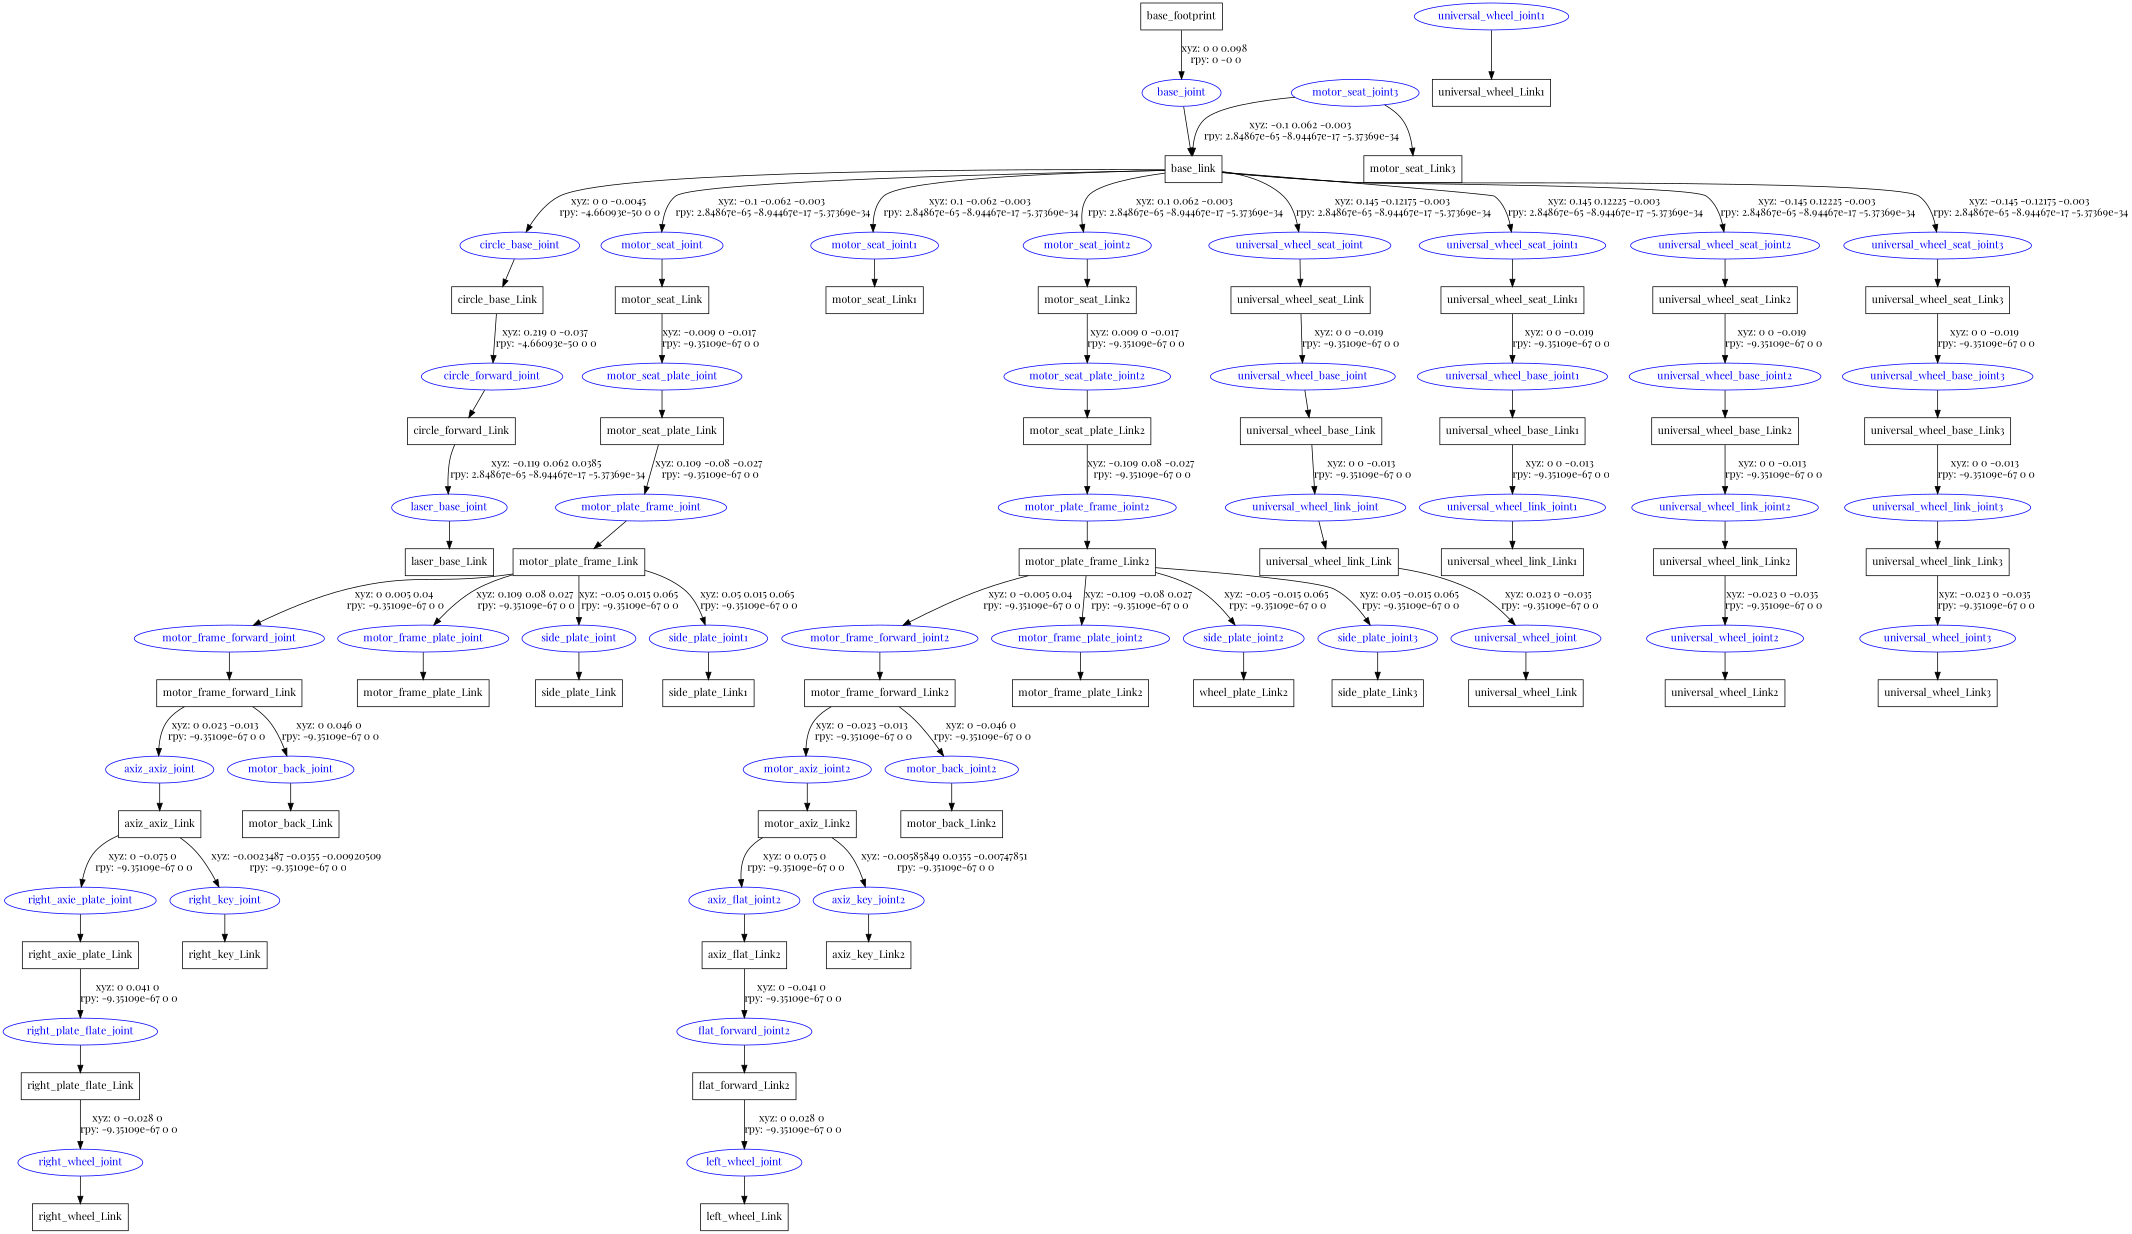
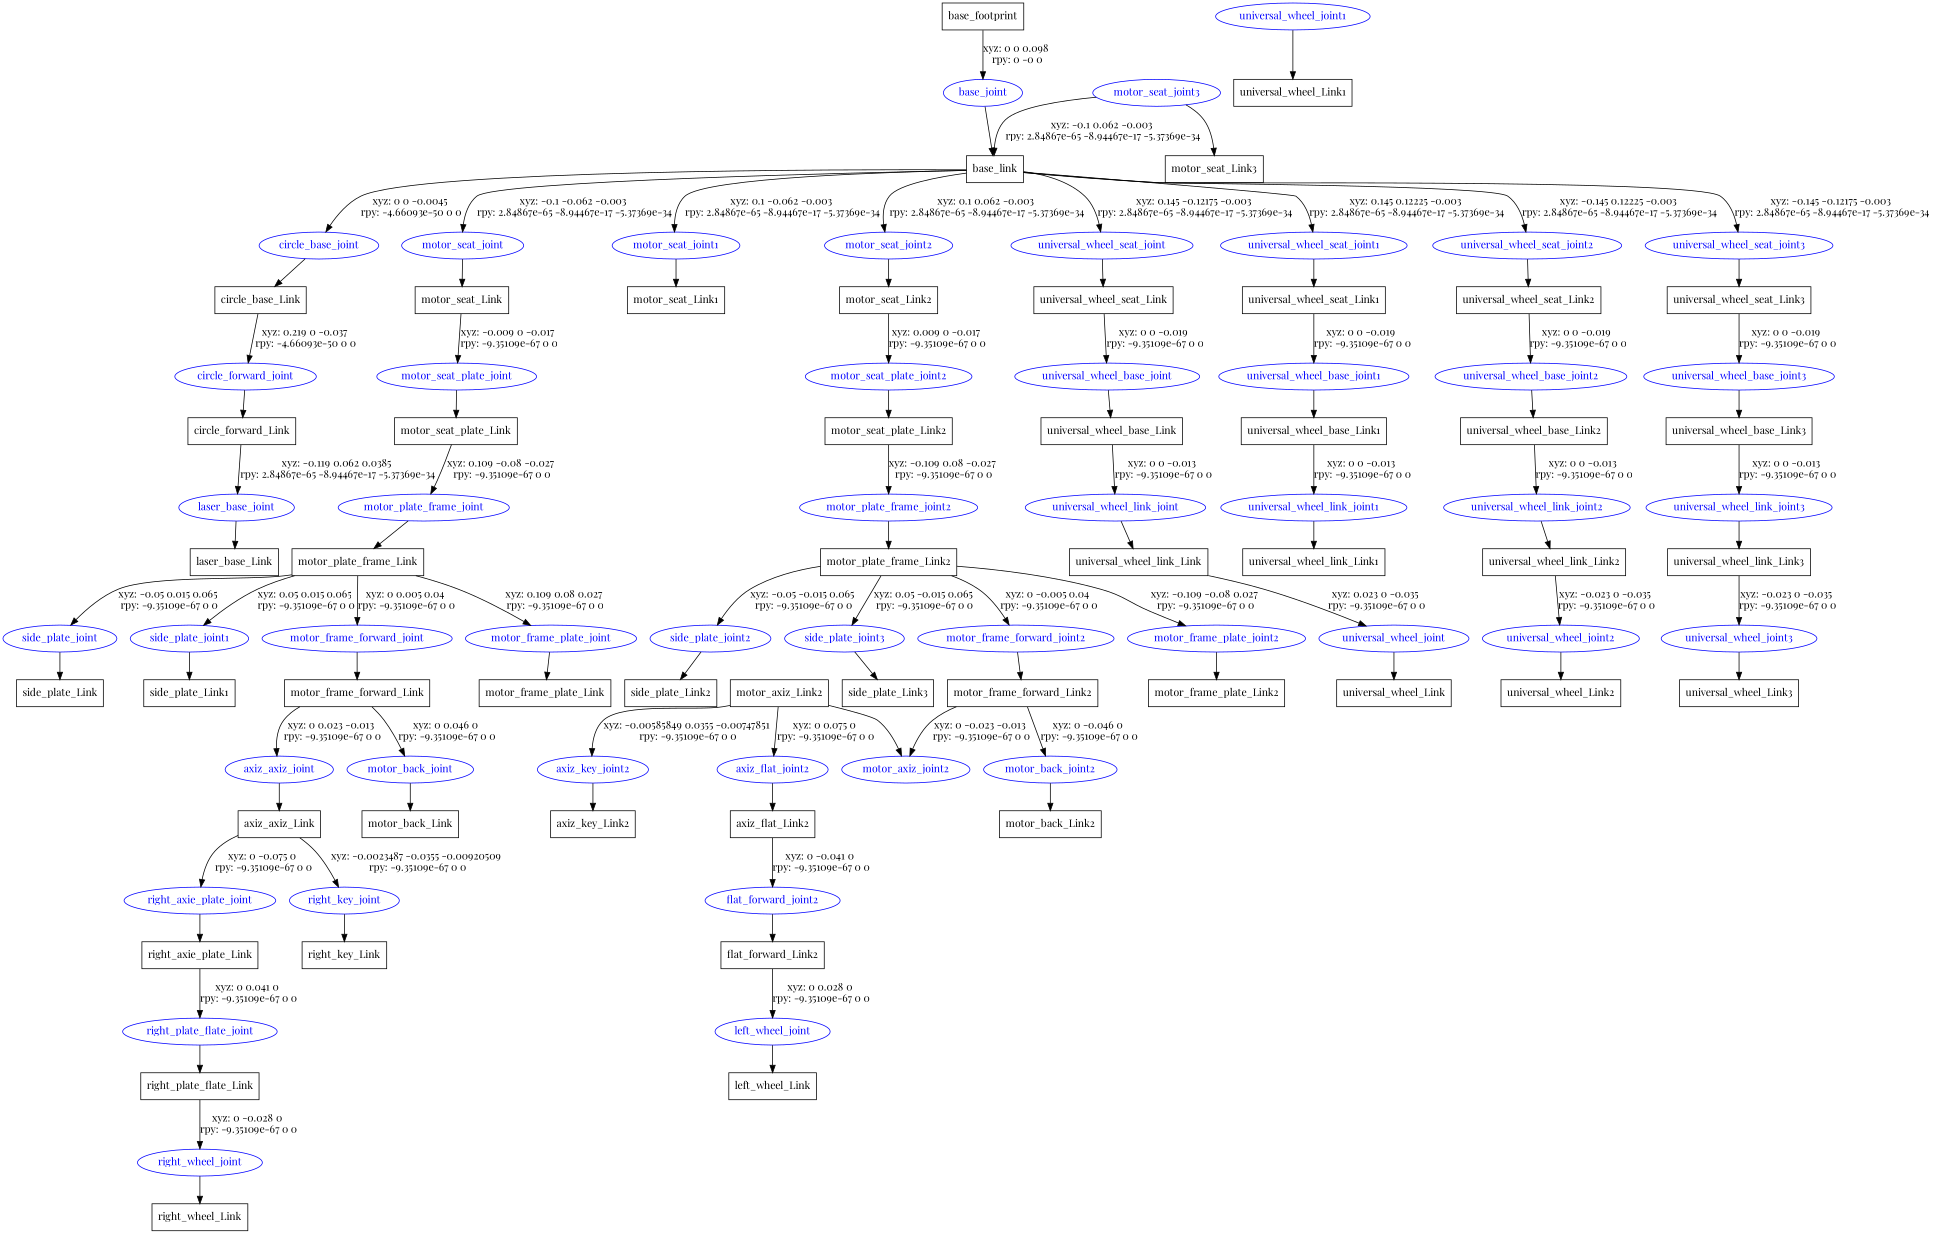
  digraph {
    fontname="Playfair Display"
    node [fontname="Playfair Display" shape=box]
    edge [fontname="Playfair Display"]
    n1 [label=base_footprint]
    base_joint [color=blue fontcolor=blue shape=ellipse]
    n3 [label=base_link]
    circle_base_joint [color=blue fontcolor=blue shape=ellipse]
    motor_seat_joint [color=blue fontcolor=blue shape=ellipse]
    motor_seat_joint1 [color=blue fontcolor=blue shape=ellipse]
    motor_seat_joint2 [color=blue fontcolor=blue shape=ellipse]
    universal_wheel_seat_joint [color=blue fontcolor=blue shape=ellipse]
    universal_wheel_seat_joint1 [color=blue fontcolor=blue shape=ellipse]
    universal_wheel_seat_joint2 [color=blue fontcolor=blue shape=ellipse]
    universal_wheel_seat_joint3 [color=blue fontcolor=blue shape=ellipse]
    n12 [label=circle_base_Link]
    n13 [label=motor_seat_Link]
    n14 [label=motor_seat_Link1]
    n15 [label=motor_seat_Link2]
    motor_seat_joint3 [color=blue fontcolor=blue shape=ellipse]
    n17 [label=motor_seat_Link3]
    n18 [label=universal_wheel_seat_Link]
    n19 [label=universal_wheel_seat_Link1]
    n20 [label=universal_wheel_seat_Link2]
    n21 [label=universal_wheel_seat_Link3]
    circle_forward_joint [color=blue fontcolor=blue shape=ellipse]
    n23 [label=circle_forward_Link]
    laser_base_joint [color=blue fontcolor=blue shape=ellipse]
    n25 [label=laser_base_Link]
    motor_seat_plate_joint [color=blue fontcolor=blue shape=ellipse]
    n27 [label=motor_seat_plate_Link]
    motor_plate_frame_joint [color=blue fontcolor=blue shape=ellipse]
    n29 [label=motor_plate_frame_Link]
    motor_frame_forward_joint [color=blue fontcolor=blue shape=ellipse]
    motor_frame_plate_joint [color=blue fontcolor=blue shape=ellipse]
    side_plate_joint [color=blue fontcolor=blue shape=ellipse]
    side_plate_joint1 [color=blue fontcolor=blue shape=ellipse]
    n34 [label=motor_frame_forward_Link]
    n35 [label=motor_frame_plate_Link]
    n36 [label=side_plate_Link]
    n37 [label=side_plate_Link1]
    axiz_axiz_joint [color=blue fontcolor=blue shape=ellipse]
    motor_back_joint [color=blue fontcolor=blue shape=ellipse]
    n40 [label=axiz_axiz_Link]
    n41 [label=motor_back_Link]
    right_axie_plate_joint [color=blue fontcolor=blue shape=ellipse]
    right_key_joint [color=blue fontcolor=blue shape=ellipse]
    n44 [label=right_axie_plate_Link]
    n45 [label=right_key_Link]
    right_plate_flate_joint [color=blue fontcolor=blue shape=ellipse]
    n47 [label=right_plate_flate_Link]
    right_wheel_joint [color=blue fontcolor=blue shape=ellipse]
    n49 [label=right_wheel_Link]
    motor_seat_plate_joint2 [color=blue fontcolor=blue shape=ellipse]
    n51 [label=motor_seat_plate_Link2]
    motor_plate_frame_joint2 [color=blue fontcolor=blue shape=ellipse]
    n53 [label=motor_plate_frame_Link2]
    motor_frame_forward_joint2 [color=blue fontcolor=blue shape=ellipse]
    motor_frame_plate_joint2 [color=blue fontcolor=blue shape=ellipse]
    side_plate_joint2 [color=blue fontcolor=blue shape=ellipse]
    side_plate_joint3 [color=blue fontcolor=blue shape=ellipse]
    n58 [label=motor_frame_forward_Link2]
    n59 [label=motor_frame_plate_Link2]
-   n60 [label=wheel_plate_Link2]
+   n60 [label=side_plate_Link2]
    n61 [label=side_plate_Link3]
    motor_axiz_joint2 [color=blue fontcolor=blue shape=ellipse]
    motor_back_joint2 [color=blue fontcolor=blue shape=ellipse]
    n64 [label=motor_axiz_Link2]
    n65 [label=motor_back_Link2]
    axiz_flat_joint2 [color=blue fontcolor=blue shape=ellipse]
    axiz_key_joint2 [color=blue fontcolor=blue shape=ellipse]
    n68 [label=axiz_flat_Link2]
    n69 [label=axiz_key_Link2]
    flat_forward_joint2 [color=blue fontcolor=blue shape=ellipse]
    n71 [label=flat_forward_Link2]
    left_wheel_joint [color=blue fontcolor=blue shape=ellipse]
    n73 [label=left_wheel_Link]
    universal_wheel_base_joint [color=blue fontcolor=blue shape=ellipse]
    n75 [label=universal_wheel_base_Link]
    universal_wheel_link_joint [color=blue fontcolor=blue shape=ellipse]
    n77 [label=universal_wheel_link_Link]
    universal_wheel_joint [color=blue fontcolor=blue shape=ellipse]
    n79 [label=universal_wheel_Link]
    universal_wheel_base_joint1 [color=blue fontcolor=blue shape=ellipse]
    n81 [label=universal_wheel_base_Link1]
    universal_wheel_link_joint1 [color=blue fontcolor=blue shape=ellipse]
    n83 [label=universal_wheel_link_Link1]
    universal_wheel_joint1 [color=blue fontcolor=blue shape=ellipse]
    n85 [label=universal_wheel_Link1]
    universal_wheel_base_joint2 [color=blue fontcolor=blue shape=ellipse]
    n87 [label=universal_wheel_base_Link2]
    universal_wheel_link_joint2 [color=blue fontcolor=blue shape=ellipse]
    n89 [label=universal_wheel_link_Link2]
    universal_wheel_joint2 [color=blue fontcolor=blue shape=ellipse]
    n91 [label=universal_wheel_Link2]
    universal_wheel_base_joint3 [color=blue fontcolor=blue shape=ellipse]
    n93 [label=universal_wheel_base_Link3]
    universal_wheel_link_joint3 [color=blue fontcolor=blue shape=ellipse]
    n95 [label=universal_wheel_link_Link3]
    universal_wheel_joint3 [color=blue fontcolor=blue shape=ellipse]
    n97 [label=universal_wheel_Link3]
    n1 -> base_joint [label="xyz: 0 0 0.098 \nrpy: 0 -0 0"]
    base_joint -> n3
    n3 -> circle_base_joint [label="xyz: 0 0 -0.0045 \nrpy: -4.66093e-50 0 0"]
    n3 -> motor_seat_joint [label="xyz: -0.1 -0.062 -0.003 \nrpy: 2.84867e-65 -8.94467e-17 -5.37369e-34"]
    n3 -> motor_seat_joint1 [label="xyz: 0.1 -0.062 -0.003 \nrpy: 2.84867e-65 -8.94467e-17 -5.37369e-34"]
    n3 -> motor_seat_joint2 [label="xyz: 0.1 0.062 -0.003 \nrpy: 2.84867e-65 -8.94467e-17 -5.37369e-34"]
    n3 -> universal_wheel_seat_joint [label="xyz: 0.145 -0.12175 -0.003 \nrpy: 2.84867e-65 -8.94467e-17 -5.37369e-34"]
    n3 -> universal_wheel_seat_joint1 [label="xyz: 0.145 0.12225 -0.003 \nrpy: 2.84867e-65 -8.94467e-17 -5.37369e-34"]
    n3 -> universal_wheel_seat_joint2 [label="xyz: -0.145 0.12225 -0.003 \nrpy: 2.84867e-65 -8.94467e-17 -5.37369e-34"]
    n3 -> universal_wheel_seat_joint3 [label="xyz: -0.145 -0.12175 -0.003 \nrpy: 2.84867e-65 -8.94467e-17 -5.37369e-34"]
    circle_base_joint -> n12
    motor_seat_joint -> n13
    motor_seat_joint1 -> n14
    motor_seat_joint2 -> n15
    universal_wheel_seat_joint -> n18
    universal_wheel_seat_joint1 -> n19
    universal_wheel_seat_joint2 -> n20
    universal_wheel_seat_joint3 -> n21
    n12 -> circle_forward_joint [label="xyz: 0.219 0 -0.037 \nrpy: -4.66093e-50 0 0"]
    n13 -> motor_seat_plate_joint [label="xyz: -0.009 0 -0.017 \nrpy: -9.35109e-67 0 0"]
    n15 -> motor_seat_plate_joint2 [label="xyz: 0.009 0 -0.017 \nrpy: -9.35109e-67 0 0"]
    motor_seat_joint3 -> n3 [label="xyz: -0.1 0.062 -0.003 \nrpy: 2.84867e-65 -8.94467e-17 -5.37369e-34"]
    motor_seat_joint3 -> n17
    n18 -> universal_wheel_base_joint [label="xyz: 0 0 -0.019 \nrpy: -9.35109e-67 0 0"]
    n19 -> universal_wheel_base_joint1 [label="xyz: 0 0 -0.019 \nrpy: -9.35109e-67 0 0"]
    n20 -> universal_wheel_base_joint2 [label="xyz: 0 0 -0.019 \nrpy: -9.35109e-67 0 0"]
    n21 -> universal_wheel_base_joint3 [label="xyz: 0 0 -0.019 \nrpy: -9.35109e-67 0 0"]
    circle_forward_joint -> n23
    n23 -> laser_base_joint [label="xyz: -0.119 0.062 0.0385 \nrpy: 2.84867e-65 -8.94467e-17 -5.37369e-34"]
    laser_base_joint -> n25
    motor_seat_plate_joint -> n27
    n27 -> motor_plate_frame_joint [label="xyz: 0.109 -0.08 -0.027 \nrpy: -9.35109e-67 0 0"]
    motor_plate_frame_joint -> n29
    n29 -> motor_frame_forward_joint [label="xyz: 0 0.005 0.04 \nrpy: -9.35109e-67 0 0"]
    n29 -> motor_frame_plate_joint [label="xyz: 0.109 0.08 0.027 \nrpy: -9.35109e-67 0 0"]
    n29 -> side_plate_joint [label="xyz: -0.05 0.015 0.065 \nrpy: -9.35109e-67 0 0"]
    n29 -> side_plate_joint1 [label="xyz: 0.05 0.015 0.065 \nrpy: -9.35109e-67 0 0"]
    motor_frame_forward_joint -> n34
    motor_frame_plate_joint -> n35
    side_plate_joint -> n36
    side_plate_joint1 -> n37
    n34 -> axiz_axiz_joint [label="xyz: 0 0.023 -0.013 \nrpy: -9.35109e-67 0 0"]
    n34 -> motor_back_joint [label="xyz: 0 0.046 0 \nrpy: -9.35109e-67 0 0"]
    axiz_axiz_joint -> n40
    motor_back_joint -> n41
    n40 -> right_axie_plate_joint [label="xyz: 0 -0.075 0 \nrpy: -9.35109e-67 0 0"]
    n40 -> right_key_joint [label="xyz: -0.0023487 -0.0355 -0.00920509 \nrpy: -9.35109e-67 0 0"]
    right_axie_plate_joint -> n44
    right_key_joint -> n45
    n44 -> right_plate_flate_joint [label="xyz: 0 0.041 0 \nrpy: -9.35109e-67 0 0"]
    right_plate_flate_joint -> n47
    n47 -> right_wheel_joint [label="xyz: 0 -0.028 0 \nrpy: -9.35109e-67 0 0"]
    right_wheel_joint -> n49
    motor_seat_plate_joint2 -> n51
    n51 -> motor_plate_frame_joint2 [label="xyz: -0.109 0.08 -0.027 \nrpy: -9.35109e-67 0 0"]
    motor_plate_frame_joint2 -> n53
    n53 -> motor_frame_forward_joint2 [label="xyz: 0 -0.005 0.04 \nrpy: -9.35109e-67 0 0"]
    n53 -> motor_frame_plate_joint2 [label="xyz: -0.109 -0.08 0.027 \nrpy: -9.35109e-67 0 0"]
    n53 -> side_plate_joint2 [label="xyz: -0.05 -0.015 0.065 \nrpy: -9.35109e-67 0 0"]
    n53 -> side_plate_joint3 [label="xyz: 0.05 -0.015 0.065 \nrpy: -9.35109e-67 0 0"]
    motor_frame_forward_joint2 -> n58
    motor_frame_plate_joint2 -> n59
    side_plate_joint2 -> n60
    side_plate_joint3 -> n61
    n58 -> motor_axiz_joint2 [label="xyz: 0 -0.023 -0.013 \nrpy: -9.35109e-67 0 0"]
    n58 -> motor_back_joint2 [label="xyz: 0 -0.046 0 \nrpy: -9.35109e-67 0 0"]
-   motor_axiz_joint2 -> n64
+   n64 -> motor_axiz_joint2
    motor_back_joint2 -> n65
    n64 -> axiz_flat_joint2 [label="xyz: 0 0.075 0 \nrpy: -9.35109e-67 0 0"]
    n64 -> axiz_key_joint2 [label="xyz: -0.00585849 0.0355 -0.00747851 \nrpy: -9.35109e-67 0 0"]
    axiz_flat_joint2 -> n68
    axiz_key_joint2 -> n69
    n68 -> flat_forward_joint2 [label="xyz: 0 -0.041 0 \nrpy: -9.35109e-67 0 0"]
    flat_forward_joint2 -> n71
    n71 -> left_wheel_joint [label="xyz: 0 0.028 0 \nrpy: -9.35109e-67 0 0"]
    left_wheel_joint -> n73
    universal_wheel_base_joint -> n75
    n75 -> universal_wheel_link_joint [label="xyz: 0 0 -0.013 \nrpy: -9.35109e-67 0 0"]
    universal_wheel_link_joint -> n77
    n77 -> universal_wheel_joint [label="xyz: 0.023 0 -0.035 \nrpy: -9.35109e-67 0 0"]
    universal_wheel_joint -> n79
    universal_wheel_base_joint1 -> n81
    n81 -> universal_wheel_link_joint1 [label="xyz: 0 0 -0.013 \nrpy: -9.35109e-67 0 0"]
    universal_wheel_link_joint1 -> n83
    universal_wheel_joint1 -> n85
    universal_wheel_base_joint2 -> n87
    n87 -> universal_wheel_link_joint2 [label="xyz: 0 0 -0.013 \nrpy: -9.35109e-67 0 0"]
    universal_wheel_link_joint2 -> n89
    n89 -> universal_wheel_joint2 [label="xyz: -0.023 0 -0.035 \nrpy: -9.35109e-67 0 0"]
    universal_wheel_joint2 -> n91
    universal_wheel_base_joint3 -> n93
    n93 -> universal_wheel_link_joint3 [label="xyz: 0 0 -0.013 \nrpy: -9.35109e-67 0 0"]
    universal_wheel_link_joint3 -> n95
    n95 -> universal_wheel_joint3 [label="xyz: -0.023 0 -0.035 \nrpy: -9.35109e-67 0 0"]
    universal_wheel_joint3 -> n97
  }
